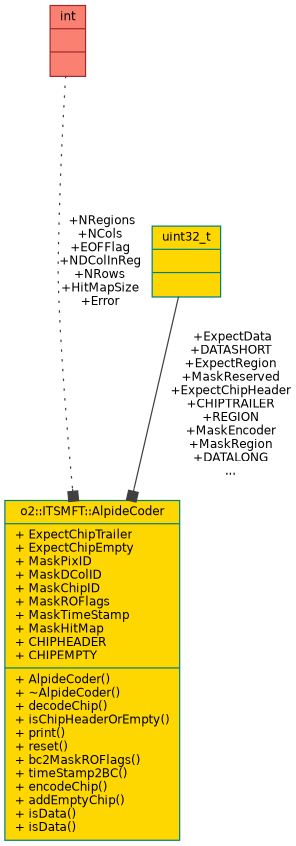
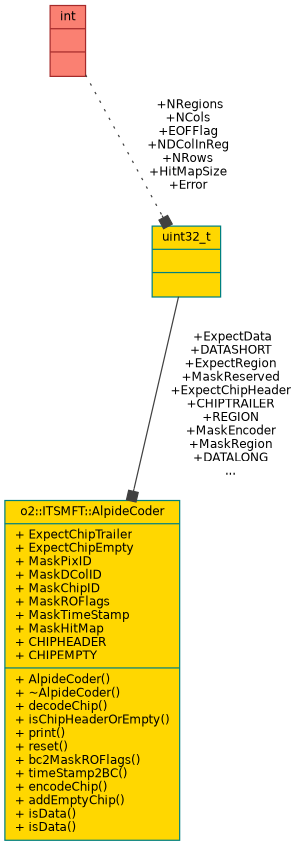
  digraph {
    node [color=teal fillcolor=gold fontname=Helvetica fontsize=10 shape=record style=filled]
    edge [arrowhead=box color=grey25 fontname=Helvetica fontsize=10 labelfontname=Helvetica labelfontsize=10]
    n1 [fontcolor=black height=0.2 label="{o2::ITSMFT::AlpideCoder\n|+ ExpectChipTrailer\l+ ExpectChipEmpty\l+ MaskPixID\l+ MaskDColID\l+ MaskChipID\l+ MaskROFlags\l+ MaskTimeStamp\l+ MaskHitMap\l+ CHIPHEADER\l+ CHIPEMPTY\l|+ AlpideCoder()\l+ ~AlpideCoder()\l+ decodeChip()\l+ isChipHeaderOrEmpty()\l+ print()\l+ reset()\l+ bc2MaskROFlags()\l+ timeStamp2BC()\l+ encodeChip()\l+ addEmptyChip()\l+ isData()\l+ isData()\l}" width=0.4]
    n2 [height=0.2 label="{uint32_t\n||}" width=0.4]
    n3 [color=brown fillcolor=salmon height=0.2 label="{int\n||}" width=0.4]
    n2 -> n1 [label=" +ExpectData\n+DATASHORT\n+ExpectRegion\n+MaskReserved\n+ExpectChipHeader\n+CHIPTRAILER\n+REGION\n+MaskEncoder\n+MaskRegion\n+DATALONG\n..." style=solid]
-   n3 -> n1 [label=" +NRegions\n+NCols\n+EOFFlag\n+NDColInReg\n+NRows\n+HitMapSize\n+Error" style=dotted]
+   n3 -> n2 [label=" +NRegions\n+NCols\n+EOFFlag\n+NDColInReg\n+NRows\n+HitMapSize\n+Error" style=dotted]
  }
